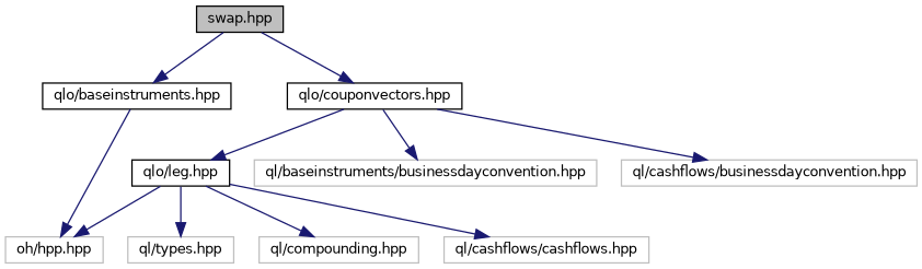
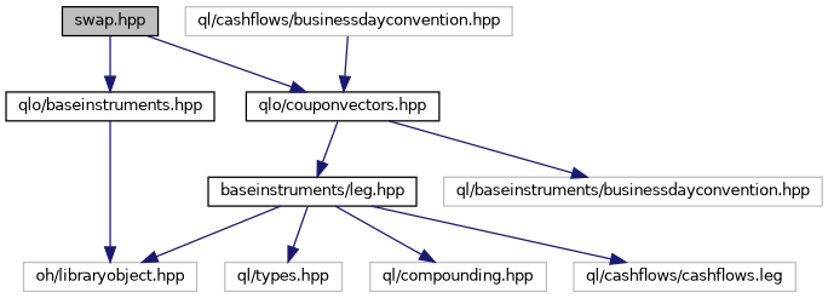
  digraph {
    node [color=grey75 fillcolor=white fontname=Helvetica fontsize=10 shape=record style=filled]
    edge [color=midnightblue fontname=Helvetica fontsize=10 labelfontname=Helvetica labelfontsize=10 style=solid]
    n1 [color=black fillcolor=grey75 fontcolor=black height=0.2 label="swap.hpp" width=0.4]
    n2 [color=black height=0.2 label="qlo/baseinstruments.hpp" width=0.4]
    n3 [color=black height=0.2 label="qlo/couponvectors.hpp" width=0.4]
-   n4 [height=0.2 label="oh/hpp.hpp" width=0.4]
-   n5 [color=black height=0.2 label="qlo/leg.hpp" width=0.4]
+   n4 [height=0.2 label="oh/libraryobject.hpp" width=0.4]
+   n5 [color=black height=0.2 label="baseinstruments/leg.hpp" width=0.4]
    n6 [height=0.2 label="ql/baseinstruments/businessdayconvention.hpp" width=0.4]
    n7 [height=0.2 label="ql/cashflows/businessdayconvention.hpp" width=0.4]
    n8 [height=0.2 label="ql/types.hpp" width=0.4]
    n9 [height=0.2 label="ql/compounding.hpp" width=0.4]
-   n10 [height=0.2 label="ql/cashflows/cashflows.hpp" width=0.4]
+   n10 [height=0.2 label="ql/cashflows/cashflows.leg" width=0.4]
    n1 -> n2
    n1 -> n3
    n2 -> n4
    n3 -> n5
    n3 -> n6
-   n3 -> n7
+   n7 -> n3
    n5 -> n4
    n5 -> n8
    n5 -> n9
    n5 -> n10
  }
